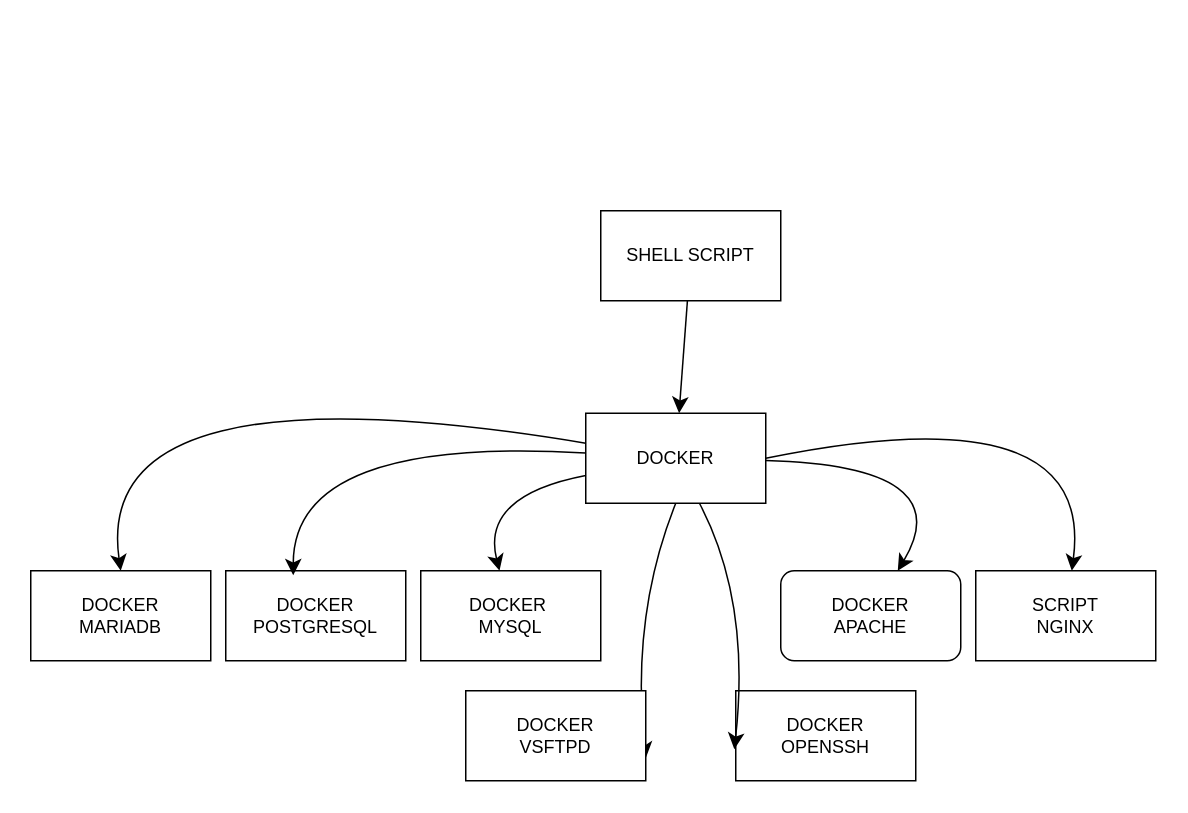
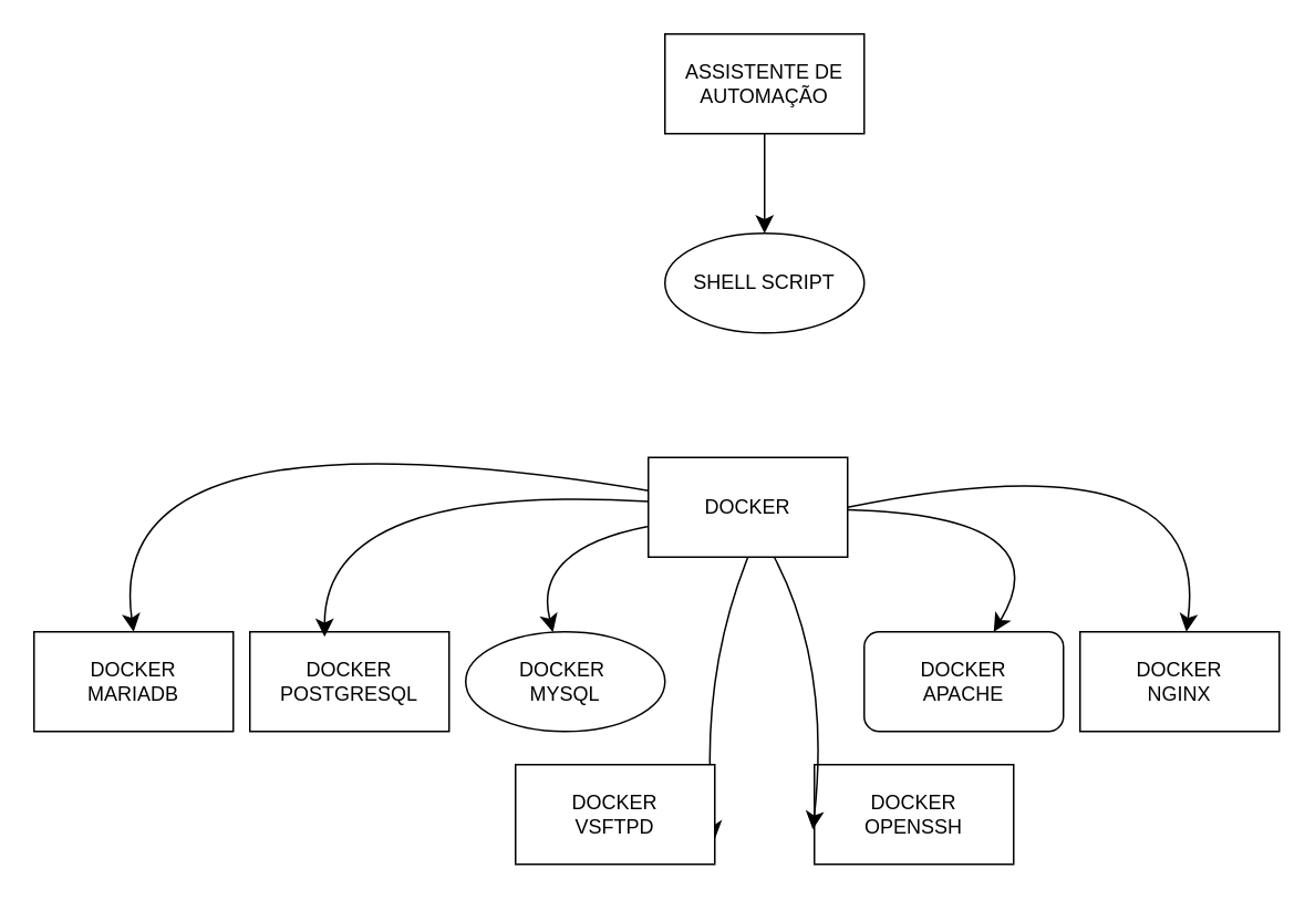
  <mxCell id="0" />
  <mxCell id="1" parent="0" />
- <mxCell id="4" style="edgeStyle=none;curved=1;rounded=0;orthogonalLoop=1;jettySize=auto;html=1;fontSize=12;startSize=8;endSize=8;" edge="1" parent="1" source="5" target="11"><mxGeometry relative="1" as="geometry" /></mxCell>
- <mxCell id="5" value="SHELL SCRIPT" style="rounded=0;whiteSpace=wrap;html=1;" vertex="1" parent="1"><mxGeometry x="400" y="140" width="120" height="60" as="geometry" /></mxCell>
+ <mxCell id="2" style="edgeStyle=none;curved=1;rounded=0;orthogonalLoop=1;jettySize=auto;html=1;fontSize=12;startSize=8;endSize=8;" edge="1" parent="1" source="3" target="5"><mxGeometry relative="1" as="geometry" /></mxCell>
+ <mxCell id="3" value="ASSISTENTE DE AUTOMAÇÃO" style="rounded=0;whiteSpace=wrap;html=1;" vertex="1" parent="1"><mxGeometry x="400" y="20" width="120" height="60" as="geometry" /></mxCell>
+ <mxCell id="5" value="SHELL SCRIPT" style="ellipse;whiteSpace=wrap;html=1;" vertex="1" parent="1"><mxGeometry x="400" y="140" width="120" height="60" as="geometry" /></mxCell>
  <mxCell id="6" style="edgeStyle=none;curved=1;rounded=0;orthogonalLoop=1;jettySize=auto;html=1;entryX=0.5;entryY=0;entryDx=0;entryDy=0;fontSize=12;startSize=8;endSize=8;" edge="1" parent="1" source="11" target="14"><mxGeometry relative="1" as="geometry"><Array as="points"><mxPoint x="60" y="240" /></Array></mxGeometry></mxCell>
  <mxCell id="7" style="edgeStyle=none;curved=1;rounded=0;orthogonalLoop=1;jettySize=auto;html=1;fontSize=12;startSize=8;endSize=8;" edge="1" parent="1" source="11" target="12"><mxGeometry relative="1" as="geometry"><Array as="points"><mxPoint x="320" y="330" /></Array></mxGeometry></mxCell>
  <mxCell id="8" style="edgeStyle=none;curved=1;rounded=0;orthogonalLoop=1;jettySize=auto;html=1;exitX=1;exitY=0.5;exitDx=0;exitDy=0;fontSize=12;startSize=8;endSize=8;" edge="1" parent="1" source="11" target="16"><mxGeometry relative="1" as="geometry"><Array as="points"><mxPoint x="730" y="260" /></Array></mxGeometry></mxCell>
  <mxCell id="9" style="edgeStyle=none;curved=1;rounded=0;orthogonalLoop=1;jettySize=auto;html=1;fontSize=12;startSize=8;endSize=8;" edge="1" parent="1" source="11" target="15"><mxGeometry relative="1" as="geometry"><Array as="points"><mxPoint x="640" y="310" /></Array></mxGeometry></mxCell>
  <mxCell id="10" style="edgeStyle=none;curved=1;rounded=0;orthogonalLoop=1;jettySize=auto;html=1;exitX=0.5;exitY=1;exitDx=0;exitDy=0;entryX=1;entryY=0.75;entryDx=0;entryDy=0;fontSize=12;startSize=8;endSize=8;" edge="1" parent="1" source="11" target="17"><mxGeometry relative="1" as="geometry"><Array as="points"><mxPoint x="420" y="410" /></Array></mxGeometry></mxCell>
  <mxCell id="11" value="DOCKER" style="rounded=0;whiteSpace=wrap;html=1;" vertex="1" parent="1"><mxGeometry x="390" y="275" width="120" height="60" as="geometry" /></mxCell>
- <mxCell id="12" value="DOCKER&amp;nbsp;&lt;div&gt;MYSQL&lt;/div&gt;" style="rounded=0;whiteSpace=wrap;html=1;" vertex="1" parent="1"><mxGeometry x="280" y="380" width="120" height="60" as="geometry" /></mxCell>
+ <mxCell id="12" value="DOCKER&amp;nbsp;&lt;div&gt;MYSQL&lt;/div&gt;" style="ellipse;whiteSpace=wrap;html=1;" vertex="1" parent="1"><mxGeometry x="280" y="380" width="120" height="60" as="geometry" /></mxCell>
  <mxCell id="13" value="DOCKER&lt;div&gt;POSTGRESQL&lt;/div&gt;" style="rounded=0;whiteSpace=wrap;html=1;" vertex="1" parent="1"><mxGeometry x="150" y="380" width="120" height="60" as="geometry" /></mxCell>
  <mxCell id="14" value="DOCKER&lt;div&gt;MARIADB&lt;/div&gt;" style="rounded=0;whiteSpace=wrap;html=1;" vertex="1" parent="1"><mxGeometry x="20" y="380" width="120" height="60" as="geometry" /></mxCell>
  <mxCell id="15" value="DOCKER&lt;div&gt;APACHE&lt;/div&gt;" style="whiteSpace=wrap;html=1;rounded=1;" vertex="1" parent="1"><mxGeometry x="520" y="380" width="120" height="60" as="geometry" /></mxCell>
- <mxCell id="16" value="SCRIPT&lt;div&gt;NGINX&lt;/div&gt;" style="rounded=0;whiteSpace=wrap;html=1;" vertex="1" parent="1"><mxGeometry x="650" y="380" width="120" height="60" as="geometry" /></mxCell>
+ <mxCell id="16" value="DOCKER&lt;div&gt;NGINX&lt;/div&gt;" style="rounded=0;whiteSpace=wrap;html=1;" vertex="1" parent="1"><mxGeometry x="650" y="380" width="120" height="60" as="geometry" /></mxCell>
  <mxCell id="17" value="DOCKER&lt;div&gt;VSFTPD&lt;/div&gt;" style="rounded=0;whiteSpace=wrap;html=1;" vertex="1" parent="1"><mxGeometry x="310" y="460" width="120" height="60" as="geometry" /></mxCell>
  <mxCell id="18" value="DOCKER&lt;div&gt;OPENSSH&lt;/div&gt;" style="rounded=0;whiteSpace=wrap;html=1;" vertex="1" parent="1"><mxGeometry x="490" y="460" width="120" height="60" as="geometry" /></mxCell>
  <mxCell id="19" style="edgeStyle=none;curved=1;rounded=0;orthogonalLoop=1;jettySize=auto;html=1;entryX=0.375;entryY=0.05;entryDx=0;entryDy=0;entryPerimeter=0;fontSize=12;startSize=8;endSize=8;" edge="1" parent="1" source="11" target="13"><mxGeometry relative="1" as="geometry"><Array as="points"><mxPoint x="195" y="290" /></Array></mxGeometry></mxCell>
  <mxCell id="20" style="edgeStyle=none;curved=1;rounded=0;orthogonalLoop=1;jettySize=auto;html=1;entryX=-0.008;entryY=0.65;entryDx=0;entryDy=0;entryPerimeter=0;fontSize=12;startSize=8;endSize=8;" edge="1" parent="1" source="11" target="18"><mxGeometry relative="1" as="geometry"><Array as="points"><mxPoint x="500" y="400" /></Array></mxGeometry></mxCell>
